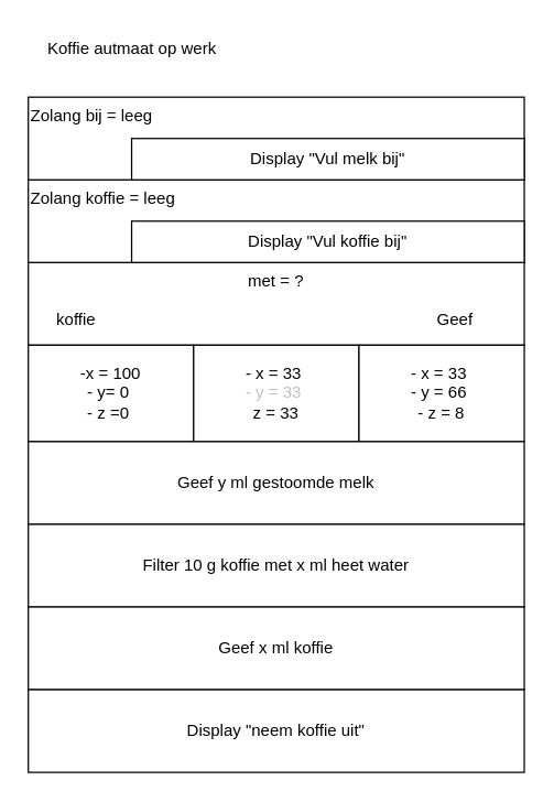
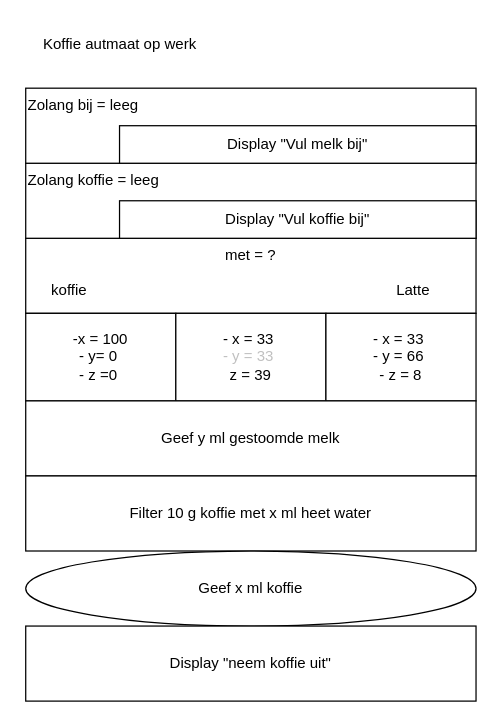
  <mxCell id="0" />
  <mxCell id="1" parent="0" />
  <mxCell id="2" value="Koffie autmaat op werk" style="text;html=1;align=center;verticalAlign=middle;resizable=0;points=[];autosize=1;strokeColor=none;fillColor=none;" vertex="1" parent="1"><mxGeometry x="20" width="150" height="30" as="geometry" y="20" /></mxCell>
  <mxCell id="3" value="met = ?" style="rounded=0;whiteSpace=wrap;html=1;verticalAlign=top;" vertex="1" parent="1"><mxGeometry x="20" y="190" width="360" height="60" as="geometry" /></mxCell>
  <mxCell id="4" value="koffie&lt;span style=&quot;font-family: monospace; font-size: 0px; text-align: start; text-wrap-mode: nowrap;&quot;&gt;%3CmxGraphModel%3E%3Croot%3E%3CmxCell%20id%3D%220%22%2F%3E%3CmxCell%20id%3D%221%22%20parent%3D%220%22%2F%3E%3CmxCell%20id%3D%222%22%20value%3D%22Geeft%20'geld%20terug'%20terug%22%20style%3D%22rounded%3D0%3BwhiteSpace%3Dwrap%3Bhtml%3D1%3BverticalAlign%3Dmiddle%3Balign%3Dcenter%3B%22%20vertex%3D%221%22%20parent%3D%221%22%3E%3CmxGeometry%20x%3D%2280%22%20y%3D%22370%22%20width%3D%22310%22%20height%3D%2240%22%20as%3D%22geometry%22%2F%3E%3C%2FmxCell%3E%3C%2Froot%3E%3C%2FmxGraphModel%3E&lt;/span&gt;" style="text;html=1;align=center;verticalAlign=middle;whiteSpace=wrap;rounded=0;" vertex="1" parent="1"><mxGeometry x="25" y="217" width="60" height="30" as="geometry" /></mxCell>
- <mxCell id="5" value="Geef" style="text;html=1;align=center;verticalAlign=middle;whiteSpace=wrap;rounded=0;" vertex="1" parent="1"><mxGeometry x="300" y="217" width="60" height="30" as="geometry" /></mxCell>
+ <mxCell id="5" value="Latte" style="text;html=1;align=center;verticalAlign=middle;whiteSpace=wrap;rounded=0;" vertex="1" parent="1"><mxGeometry x="300" y="217" width="60" height="30" as="geometry" /></mxCell>
  <mxCell id="6" value="-x = 100&lt;div&gt;- y= 0&amp;nbsp;&lt;/div&gt;&lt;div&gt;- z =0&amp;nbsp;&lt;/div&gt;" style="rounded=0;whiteSpace=wrap;html=1;" vertex="1" parent="1"><mxGeometry x="20" y="250" width="120" height="70" as="geometry" /></mxCell>
- <mxCell id="7" value="- x = 33&amp;nbsp;&lt;div&gt;&lt;span style=&quot;color: rgb(192, 192, 192); background-color: transparent;&quot;&gt;- y = 33&amp;nbsp;&lt;/span&gt;&lt;div&gt;z = 33&lt;/div&gt;&lt;/div&gt;" style="rounded=0;whiteSpace=wrap;html=1;" vertex="1" parent="1"><mxGeometry x="140" y="250" width="120" height="70" as="geometry" /></mxCell>
+ <mxCell id="7" value="- x = 33&amp;nbsp;&lt;div&gt;&lt;span style=&quot;color: rgb(192, 192, 192); background-color: transparent;&quot;&gt;- y = 33&amp;nbsp;&lt;/span&gt;&lt;div&gt;z = 39&lt;/div&gt;&lt;/div&gt;" style="rounded=0;whiteSpace=wrap;html=1;" vertex="1" parent="1"><mxGeometry x="140" y="250" width="120" height="70" as="geometry" /></mxCell>
  <mxCell id="8" value="- x = 33&amp;nbsp;&lt;div&gt;- y = 66&amp;nbsp;&lt;/div&gt;&lt;div&gt;- z = 8&lt;/div&gt;" style="rounded=0;whiteSpace=wrap;html=1;" vertex="1" parent="1"><mxGeometry x="260" y="250" width="120" height="70" as="geometry" /></mxCell>
  <mxCell id="9" value="Geef y ml gestoomde melk&lt;span style=&quot;font-family: monospace; font-size: 0px; text-align: start; text-wrap-mode: nowrap;&quot;&gt;%3CmxGraphModel%3E%3Croot%3E%3CmxCell%20id%3D%220%22%2F%3E%3CmxCell%20id%3D%221%22%20parent%3D%220%22%2F%3E%3CmxCell%20id%3D%222%22%20value%3D%22keuze%20%3D%20%3F%22%20style%3D%22rounded%3D0%3BwhiteSpace%3Dwrap%3Bhtml%3D1%3BverticalAlign%3Dtop%3B%22%20vertex%3D%221%22%20parent%3D%221%22%3E%3CmxGeometry%20x%3D%22120%22%20y%3D%22120%22%20width%3D%22360%22%20height%3D%2260%22%20as%3D%22geometry%22%2F%3E%3C%2FmxCell%3E%3C%2Froot%3E%3C%2FmxGraphModel%3E&lt;/span&gt;" style="rounded=0;whiteSpace=wrap;html=1;verticalAlign=middle;" vertex="1" parent="1"><mxGeometry x="20" y="320" width="360" height="60" as="geometry" /></mxCell>
  <mxCell id="10" value="Filter 10 g koffie met x ml heet water" style="rounded=0;whiteSpace=wrap;html=1;verticalAlign=middle;" vertex="1" parent="1"><mxGeometry x="20" y="380" width="360" height="60" as="geometry" /></mxCell>
- <mxCell id="11" value="Geef x ml koffie" style="rounded=0;whiteSpace=wrap;html=1;verticalAlign=middle;" vertex="1" parent="1"><mxGeometry x="20" y="440" width="360" height="60" as="geometry" /></mxCell>
+ <mxCell id="11" value="Geef x ml koffie" style="ellipse;whiteSpace=wrap;html=1;verticalAlign=middle;" vertex="1" parent="1"><mxGeometry x="20" y="440" width="360" height="60" as="geometry" /></mxCell>
  <mxCell id="12" value="Display &quot;neem koffie uit&quot;" style="rounded=0;whiteSpace=wrap;html=1;verticalAlign=middle;" vertex="1" parent="1"><mxGeometry x="20" y="500" width="360" height="60" as="geometry" /></mxCell>
  <mxCell id="13" value="Zolang koffie = leeg" style="rounded=0;whiteSpace=wrap;html=1;verticalAlign=top;align=left;" vertex="1" parent="1"><mxGeometry x="20" y="130" width="360" height="60" as="geometry" /></mxCell>
  <mxCell id="14" value="Display &quot;Vul koffie bij&quot;" style="rounded=0;whiteSpace=wrap;html=1;verticalAlign=middle;" vertex="1" parent="1"><mxGeometry x="95" y="160" width="285" height="30" as="geometry" /></mxCell>
  <mxCell id="15" value="Zolang bij = leeg" style="rounded=0;whiteSpace=wrap;html=1;verticalAlign=top;align=left;" vertex="1" parent="1"><mxGeometry x="20" y="70" width="360" height="60" as="geometry" /></mxCell>
  <mxCell id="16" value="Display &quot;Vul melk bij&quot;" style="rounded=0;whiteSpace=wrap;html=1;verticalAlign=middle;" vertex="1" parent="1"><mxGeometry x="95" y="100" width="285" height="30" as="geometry" /></mxCell>
